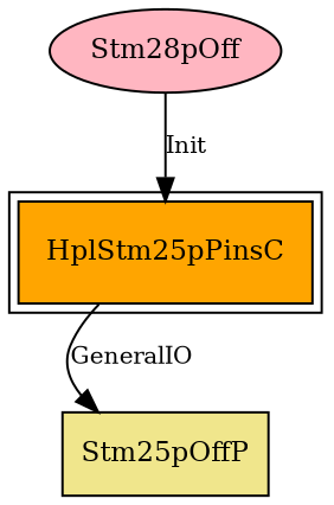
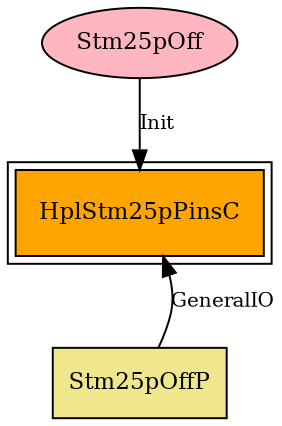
  digraph {
    node [fontsize=12 shape=box style=filled]
    edge [arrowhead=normal fontsize=10]
-   n1 [fillcolor=lightpink label=Stm28pOff shape=ellipse]
+   n1 [fillcolor=lightpink label=Stm25pOff shape=ellipse]
    HplStm25pPinsC [fillcolor=orange peripheries=2]
    Stm25pOffP [fillcolor=khaki]
    n1 -> HplStm25pPinsC [label=Init]
-   HplStm25pPinsC -> Stm25pOffP [label=GeneralIO]
+   Stm25pOffP -> HplStm25pPinsC [label=GeneralIO]
  }
